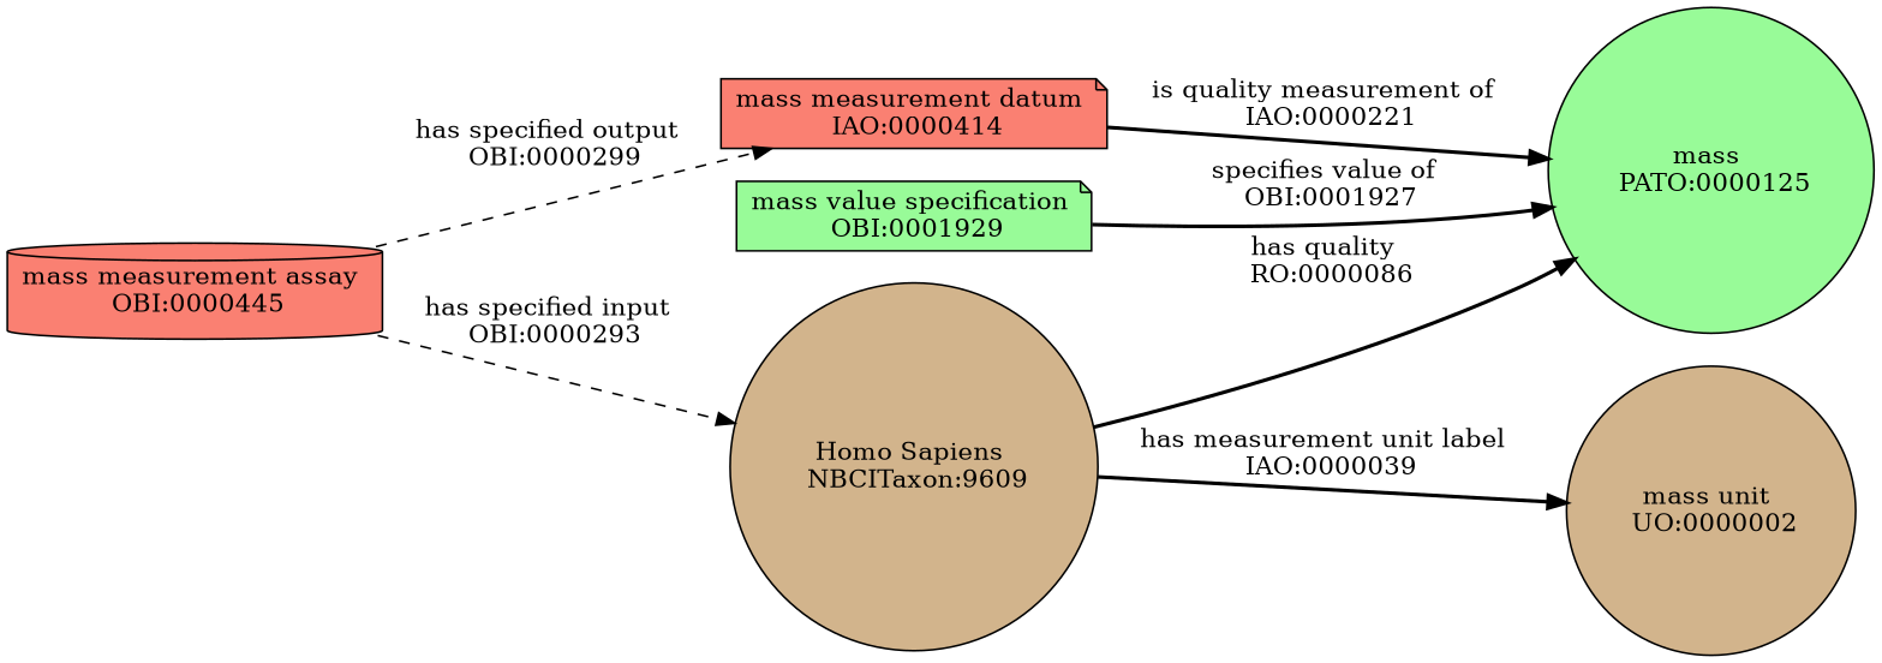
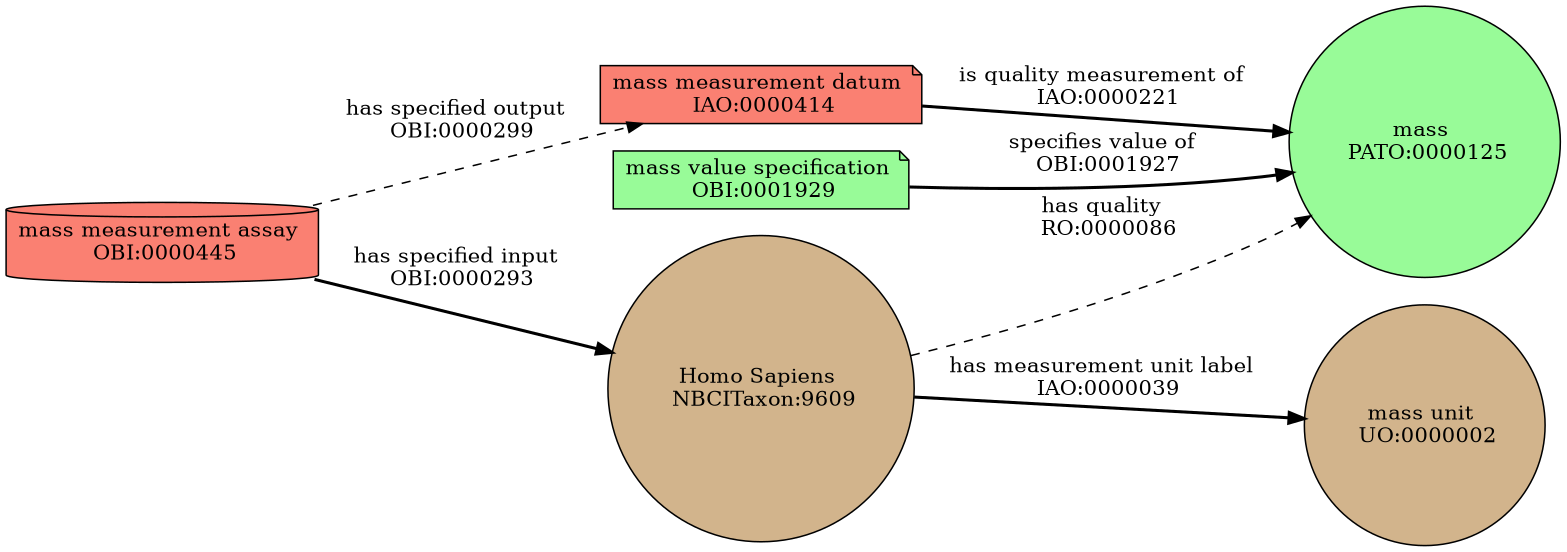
  digraph {
    rankdir=LR
    node [fillcolor=tan shape=circle style=filled]
    edge [style=bold]
    "Homo Sapiens \n NBCITaxon:9609"
    "mass \n PATO:0000125" [fillcolor=palegreen]
    "mass unit \n UO:0000002"
    "mass value specification \n OBI:0001929" [fillcolor=palegreen shape=note]
    "mass measurement assay \n OBI:0000445" [fillcolor=salmon shape=cylinder]
    "mass measurement datum \n IAO:0000414" [fillcolor=salmon shape=note]
-   "Homo Sapiens \n NBCITaxon:9609" -> "mass \n PATO:0000125" [label="has quality \n RO:0000086"]
+   "Homo Sapiens \n NBCITaxon:9609" -> "mass \n PATO:0000125" [label="has quality \n RO:0000086" style=dashed]
    "Homo Sapiens \n NBCITaxon:9609" -> "mass unit \n UO:0000002" [label="has measurement unit label \n IAO:0000039"]
    "mass value specification \n OBI:0001929" -> "mass \n PATO:0000125" [label="specifies value of \n OBI:0001927"]
-   "mass measurement assay \n OBI:0000445" -> "Homo Sapiens \n NBCITaxon:9609" [label="has specified input \n OBI:0000293" style=dashed]
+   "mass measurement assay \n OBI:0000445" -> "Homo Sapiens \n NBCITaxon:9609" [label="has specified input \n OBI:0000293"]
    "mass measurement assay \n OBI:0000445" -> "mass measurement datum \n IAO:0000414" [label="has specified output \n OBI:0000299" style=dashed]
    "mass measurement datum \n IAO:0000414" -> "mass \n PATO:0000125" [label="is quality measurement of \n IAO:0000221"]
  }
